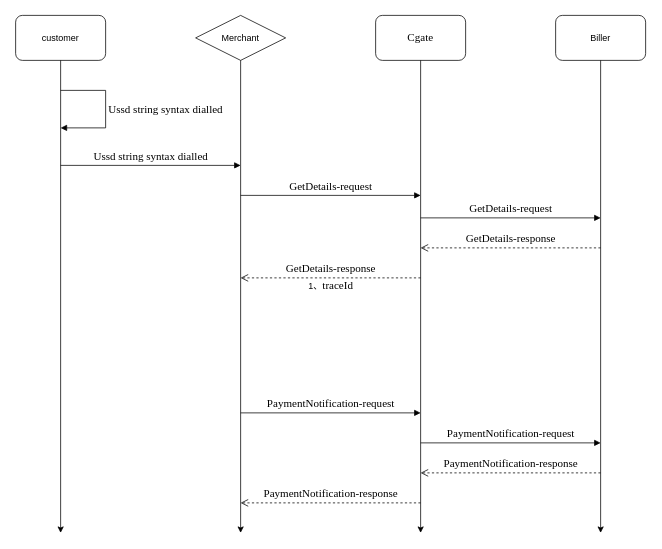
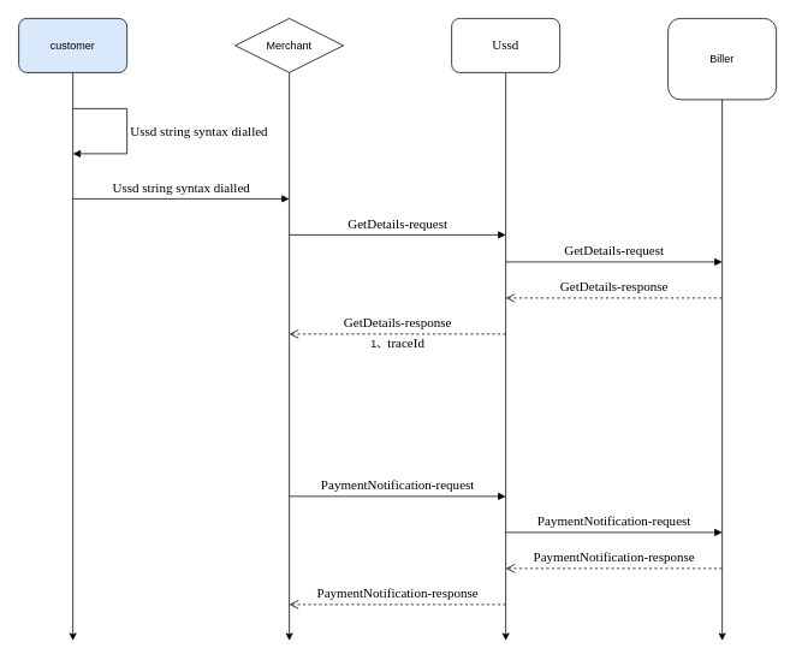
  <mxCell id="0" />
  <mxCell id="1" parent="0" />
  <mxCell id="2" value="Merchant" style="rhombus;whiteSpace=wrap;html=1;" vertex="1" parent="1"><mxGeometry x="260" y="20" width="120" height="60" as="geometry" /></mxCell>
  <mxCell id="3" value="" style="endArrow=classic;html=1;exitX=0.5;exitY=1;exitDx=0;exitDy=0;" edge="1" parent="1" source="2"><mxGeometry width="50" height="50" relative="1" as="geometry"><mxPoint x="610" y="480" as="sourcePoint" /><mxPoint x="320" y="710" as="targetPoint" /></mxGeometry></mxCell>
- <mxCell id="4" value="&lt;div&gt;&lt;span style=&quot;font-size: 11.04pt ; font-family: &amp;#34;calibri light&amp;#34;&quot;&gt;Cgate&lt;/span&gt;&lt;/div&gt;" style="rounded=1;whiteSpace=wrap;html=1;" vertex="1" parent="1"><mxGeometry x="500" y="20" width="120" height="60" as="geometry" /></mxCell>
+ <mxCell id="4" value="&lt;div&gt;&lt;span style=&quot;font-size: 11.04pt ; font-family: &amp;#34;calibri light&amp;#34;&quot;&gt;Ussd&lt;/span&gt;&lt;/div&gt;" style="rounded=1;whiteSpace=wrap;html=1;" vertex="1" parent="1"><mxGeometry x="500" y="20" width="120" height="60" as="geometry" /></mxCell>
  <mxCell id="5" value="" style="endArrow=classic;html=1;exitX=0.5;exitY=1;exitDx=0;exitDy=0;" edge="1" parent="1" source="4"><mxGeometry width="50" height="50" relative="1" as="geometry"><mxPoint x="850" y="480" as="sourcePoint" /><mxPoint x="560" y="710" as="targetPoint" /></mxGeometry></mxCell>
- <mxCell id="6" value="Biller" style="rounded=1;whiteSpace=wrap;html=1;" vertex="1" parent="1"><mxGeometry x="740" y="20" width="120" height="60" as="geometry" /></mxCell>
+ <mxCell id="6" value="Biller" style="rounded=1;whiteSpace=wrap;html=1;" vertex="1" parent="1"><mxGeometry x="740" y="20" width="120" height="90" as="geometry" /></mxCell>
  <mxCell id="7" value="" style="endArrow=classic;html=1;exitX=0.5;exitY=1;exitDx=0;exitDy=0;" edge="1" parent="1" source="6"><mxGeometry width="50" height="50" relative="1" as="geometry"><mxPoint x="1090" y="480" as="sourcePoint" /><mxPoint x="800" y="710" as="targetPoint" /></mxGeometry></mxCell>
  <mxCell id="8" value="&lt;span style=&quot;font-family: &amp;#34;calibri light&amp;#34; ; font-size: 14.72px ; text-align: left&quot;&gt;GetDetails-request&lt;/span&gt;" style="html=1;verticalAlign=bottom;endArrow=block;" edge="1" parent="1"><mxGeometry width="80" relative="1" as="geometry"><mxPoint x="560" y="290" as="sourcePoint" /><mxPoint x="800" y="290" as="targetPoint" /></mxGeometry></mxCell>
  <mxCell id="9" value="&lt;span style=&quot;font-family: &amp;#34;calibri light&amp;#34; ; font-size: 14.72px ; text-align: left&quot;&gt;GetDetails-response&lt;/span&gt;" style="html=1;verticalAlign=bottom;endArrow=open;dashed=1;endSize=8;" edge="1" parent="1"><mxGeometry relative="1" as="geometry"><mxPoint x="800" y="330" as="sourcePoint" /><mxPoint x="560" y="330" as="targetPoint" /></mxGeometry></mxCell>
  <mxCell id="10" value="&lt;span style=&quot;font-family: &amp;#34;calibri light&amp;#34; ; font-size: 14.72px ; text-align: left&quot;&gt;PaymentNotification-request&lt;/span&gt;" style="html=1;verticalAlign=bottom;endArrow=block;" edge="1" parent="1"><mxGeometry width="80" relative="1" as="geometry"><mxPoint x="560" y="590" as="sourcePoint" /><mxPoint x="800" y="590" as="targetPoint" /></mxGeometry></mxCell>
  <mxCell id="11" value="&lt;span style=&quot;font-family: &amp;#34;calibri light&amp;#34; ; font-size: 14.72px ; text-align: left&quot;&gt;PaymentNotification&lt;/span&gt;&lt;span style=&quot;font-family: &amp;#34;calibri light&amp;#34; ; font-size: 14.72px ; text-align: left&quot;&gt;-response&lt;/span&gt;" style="html=1;verticalAlign=bottom;endArrow=open;dashed=1;endSize=8;" edge="1" parent="1"><mxGeometry relative="1" as="geometry"><mxPoint x="800" y="630" as="sourcePoint" /><mxPoint x="560" y="630" as="targetPoint" /></mxGeometry></mxCell>
- <mxCell id="12" value="customer" style="rounded=1;whiteSpace=wrap;html=1;" vertex="1" parent="1"><mxGeometry x="20" y="20" width="120" height="60" as="geometry" /></mxCell>
+ <mxCell id="12" value="customer" style="rounded=1;whiteSpace=wrap;html=1;fillColor=#dae8fc;" vertex="1" parent="1"><mxGeometry x="20" y="20" width="120" height="60" as="geometry" /></mxCell>
  <mxCell id="13" value="" style="endArrow=classic;html=1;exitX=0.5;exitY=1;exitDx=0;exitDy=0;" edge="1" parent="1" source="12"><mxGeometry width="50" height="50" relative="1" as="geometry"><mxPoint x="370" y="480" as="sourcePoint" /><mxPoint x="80" y="710" as="targetPoint" /></mxGeometry></mxCell>
  <mxCell id="14" value="&lt;span style=&quot;font-family: &amp;#34;calibri light&amp;#34; ; font-size: 14.72px&quot;&gt;Ussd string syntax dialled&lt;/span&gt;" style="edgeStyle=orthogonalEdgeStyle;html=1;align=left;spacingLeft=2;endArrow=block;rounded=0;entryX=1;entryY=0;" edge="1" parent="1"><mxGeometry relative="1" as="geometry"><mxPoint x="80" y="120" as="sourcePoint" /><Array as="points"><mxPoint x="140" y="120" /></Array><mxPoint x="80" y="170" as="targetPoint" /></mxGeometry></mxCell>
  <mxCell id="15" value="&lt;span style=&quot;font-family: &amp;#34;calibri light&amp;#34; ; font-size: 14.72px ; text-align: left&quot;&gt;Ussd string syntax dialled&lt;/span&gt;" style="html=1;verticalAlign=bottom;endArrow=block;" edge="1" parent="1"><mxGeometry width="80" relative="1" as="geometry"><mxPoint x="80" y="220" as="sourcePoint" /><mxPoint x="320" y="220" as="targetPoint" /></mxGeometry></mxCell>
  <mxCell id="16" value="&lt;span style=&quot;font-family: &amp;#34;calibri light&amp;#34; ; font-size: 14.72px ; text-align: left&quot;&gt;GetDetails-request&lt;/span&gt;" style="html=1;verticalAlign=bottom;endArrow=block;" edge="1" parent="1"><mxGeometry width="80" relative="1" as="geometry"><mxPoint x="320" y="260" as="sourcePoint" /><mxPoint x="560" y="260" as="targetPoint" /></mxGeometry></mxCell>
  <mxCell id="17" value="&lt;span style=&quot;font-family: &amp;#34;calibri light&amp;#34; ; font-size: 14.72px ; text-align: left&quot;&gt;GetDetails-response&lt;/span&gt;" style="html=1;verticalAlign=bottom;endArrow=open;dashed=1;endSize=8;" edge="1" parent="1"><mxGeometry relative="1" as="geometry"><mxPoint x="560" y="370" as="sourcePoint" /><mxPoint x="320" y="370" as="targetPoint" /></mxGeometry></mxCell>
  <mxCell id="18" value="&lt;span style=&quot;font-family: &amp;#34;calibri light&amp;#34; ; font-size: 14.72px ; text-align: left&quot;&gt;PaymentNotification-request&lt;/span&gt;" style="html=1;verticalAlign=bottom;endArrow=block;" edge="1" parent="1"><mxGeometry width="80" relative="1" as="geometry"><mxPoint x="320" y="550" as="sourcePoint" /><mxPoint x="560" y="550" as="targetPoint" /></mxGeometry></mxCell>
  <mxCell id="19" value="&lt;span style=&quot;font-family: &amp;#34;calibri light&amp;#34; ; font-size: 14.72px ; text-align: left&quot;&gt;PaymentNotification&lt;/span&gt;&lt;span style=&quot;font-family: &amp;#34;calibri light&amp;#34; ; font-size: 14.72px ; text-align: left&quot;&gt;-response&lt;/span&gt;" style="html=1;verticalAlign=bottom;endArrow=open;dashed=1;endSize=8;" edge="1" parent="1"><mxGeometry relative="1" as="geometry"><mxPoint x="560" y="670" as="sourcePoint" /><mxPoint x="320" y="670" as="targetPoint" /></mxGeometry></mxCell>
  <mxCell id="20" value="1、&lt;span style=&quot;font-family: &amp;#34;calibri light&amp;#34; ; font-size: 11.04pt&quot;&gt;traceId&lt;/span&gt;" style="text;html=1;align=center;verticalAlign=middle;resizable=0;points=[];autosize=1;" vertex="1" parent="1"><mxGeometry x="400" y="370" width="80" height="20" as="geometry" /></mxCell>
